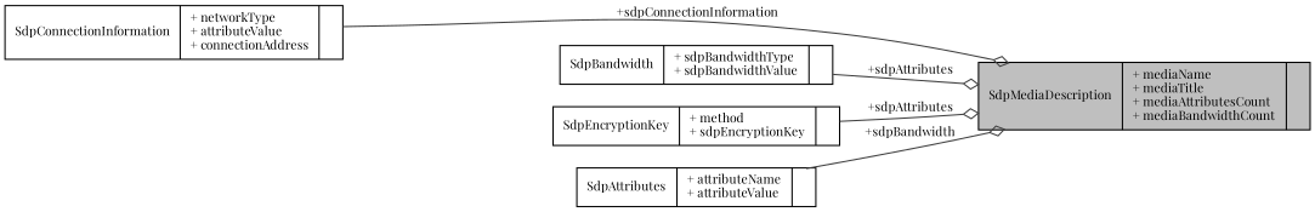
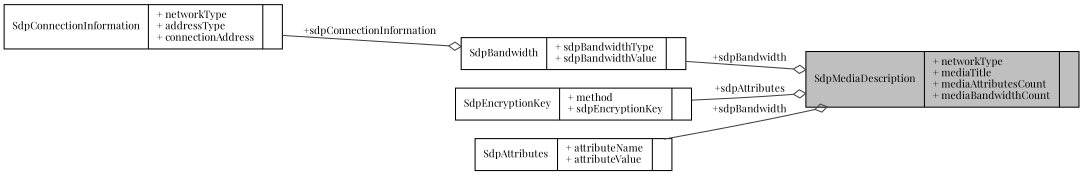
  digraph {
    fontname="Playfair Display"
    rankdir=LR
    node [color=black fillcolor=white fontname="Playfair Display" fontsize=10 shape=record style=filled]
    edge [arrowhead=odiamond color=grey25 fontname="Playfair Display" fontsize=10 labelfontname=Helvetica labelfontsize=10 style=solid]
-   n1 [fillcolor=grey75 fontcolor=black height=0.2 label="{SdpMediaDescription\n|+ mediaName\l+ mediaTitle\l+ mediaAttributesCount\l+ mediaBandwidthCount\l|}" width=0.4]
+   n1 [fillcolor=grey75 fontcolor=black height=0.2 label="{SdpMediaDescription\n|+ networkType\l+ mediaTitle\l+ mediaAttributesCount\l+ mediaBandwidthCount\l|}" width=0.4]
    n2 [height=0.2 label="{SdpBandwidth\n|+ sdpBandwidthType\l+ sdpBandwidthValue\l|}" width=0.4]
    n3 [height=0.2 label="{SdpEncryptionKey\n|+ method\l+ sdpEncryptionKey\l|}" width=0.4]
    n4 [height=0.2 label="{SdpAttributes\n|+ attributeName\l+ attributeValue\l|}" width=0.4]
-   n5 [height=0.2 label="{SdpConnectionInformation\n|+ networkType\l+ attributeValue\l+ connectionAddress\l|}" width=0.4]
-   n2 -> n1 [label=" +sdpAttributes"]
+   n5 [height=0.2 label="{SdpConnectionInformation\n|+ networkType\l+ addressType\l+ connectionAddress\l|}" width=0.4]
+   n2 -> n1 [label=" +sdpBandwidth"]
    n3 -> n1 [label=" +sdpAttributes"]
    n4 -> n1 [label=" +sdpBandwidth"]
-   n5 -> n1 [label=" +sdpConnectionInformation"]
+   n5 -> n2 [label=" +sdpConnectionInformation"]
  }
